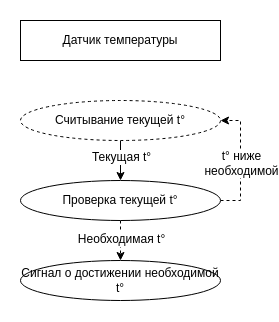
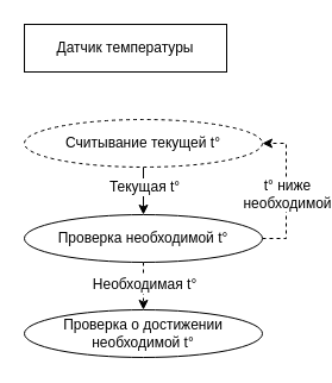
  <mxCell id="0" />
  <mxCell id="1" parent="0" />
- <mxCell id="2" value="Датчик температуры" style="rounded=0;whiteSpace=wrap;html=1;" vertex="1" parent="1"><mxGeometry x="20" y="20" width="200" height="40" as="geometry" /></mxCell>
+ <mxCell id="2" value="Датчик температуры" style="rounded=0;whiteSpace=wrap;html=1;" vertex="1" parent="1"><mxGeometry x="20" y="20" width="170" height="40" as="geometry" /></mxCell>
  <mxCell id="3" style="edgeStyle=orthogonalEdgeStyle;rounded=0;orthogonalLoop=1;jettySize=auto;html=1;entryX=0.5;entryY=0;entryDx=0;entryDy=0;" edge="1" parent="1" source="5" target="10"><mxGeometry relative="1" as="geometry"><Array as="points"><mxPoint x="120" y="150" /><mxPoint x="120" y="150" /></Array></mxGeometry></mxCell>
  <mxCell id="4" value="Текущая t&lt;span&gt;&lt;span&gt;°&lt;/span&gt;&lt;/span&gt;" style="text;html=1;resizable=0;points=[];align=center;verticalAlign=middle;labelBackgroundColor=#ffffff;" vertex="1" connectable="0" parent="3"><mxGeometry x="-0.185" relative="1" as="geometry"><mxPoint as="offset" /></mxGeometry></mxCell>
  <mxCell id="5" value="Считывание текущей t&lt;span&gt;&lt;span&gt;°&lt;/span&gt;&lt;/span&gt;" style="ellipse;whiteSpace=wrap;html=1;dashed=1;" vertex="1" parent="1"><mxGeometry x="20" y="100" width="200" height="40" as="geometry" /></mxCell>
  <mxCell id="6" style="edgeStyle=orthogonalEdgeStyle;rounded=0;orthogonalLoop=1;jettySize=auto;html=1;entryX=0.5;entryY=0;entryDx=0;entryDy=0;dashed=1;" edge="1" parent="1" source="10" target="11"><mxGeometry relative="1" as="geometry" /></mxCell>
  <mxCell id="7" value="Необходимая t&lt;span&gt;&lt;span&gt;°&lt;/span&gt;&lt;/span&gt;" style="text;html=1;resizable=0;points=[];align=center;verticalAlign=middle;labelBackgroundColor=#ffffff;" vertex="1" connectable="0" parent="6"><mxGeometry x="-0.083" relative="1" as="geometry"><mxPoint as="offset" /></mxGeometry></mxCell>
  <mxCell id="8" style="edgeStyle=orthogonalEdgeStyle;rounded=0;orthogonalLoop=1;jettySize=auto;html=1;exitX=1;exitY=0.5;exitDx=0;exitDy=0;entryX=1;entryY=0.5;entryDx=0;entryDy=0;dashed=1;" edge="1" parent="1" source="10" target="5"><mxGeometry relative="1" as="geometry" /></mxCell>
  <mxCell id="9" value="t&lt;span&gt;&lt;span&gt;° ниже&lt;br&gt;необходимой&lt;br&gt;&lt;/span&gt;&lt;/span&gt;" style="text;html=1;resizable=0;points=[];align=center;verticalAlign=middle;labelBackgroundColor=#ffffff;" vertex="1" connectable="0" parent="8"><mxGeometry x="-0.035" relative="1" as="geometry"><mxPoint as="offset" /></mxGeometry></mxCell>
- <mxCell id="10" value="Проверка текущей t&lt;span&gt;&lt;span&gt;°&lt;/span&gt;&lt;/span&gt;" style="ellipse;whiteSpace=wrap;html=1;" vertex="1" parent="1"><mxGeometry x="20" y="180" width="200" height="40" as="geometry" /></mxCell>
- <mxCell id="11" value="Сигнал о достижении необходимой t&lt;span&gt;&lt;span&gt;°&lt;/span&gt;&lt;/span&gt;" style="ellipse;whiteSpace=wrap;html=1;" vertex="1" parent="1"><mxGeometry x="20" y="260" width="200" height="40" as="geometry" /></mxCell>
+ <mxCell id="10" value="Проверка необходимой t&lt;span&gt;&lt;span&gt;°&lt;/span&gt;&lt;/span&gt;" style="ellipse;whiteSpace=wrap;html=1;" vertex="1" parent="1"><mxGeometry x="20" y="180" width="200" height="40" as="geometry" /></mxCell>
+ <mxCell id="11" value="Проверка о достижении необходимой t&lt;span&gt;&lt;span&gt;°&lt;/span&gt;&lt;/span&gt;" style="ellipse;whiteSpace=wrap;html=1;" vertex="1" parent="1"><mxGeometry x="20" y="260" width="200" height="40" as="geometry" /></mxCell>
